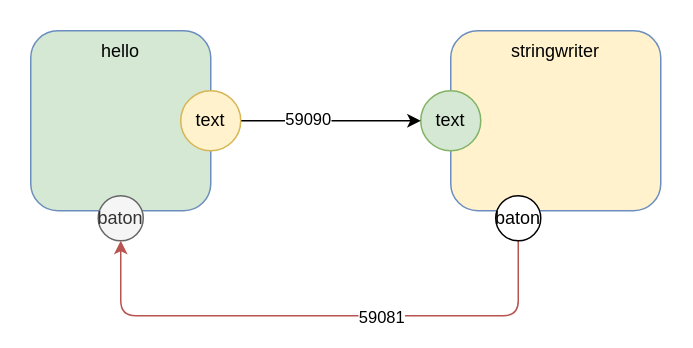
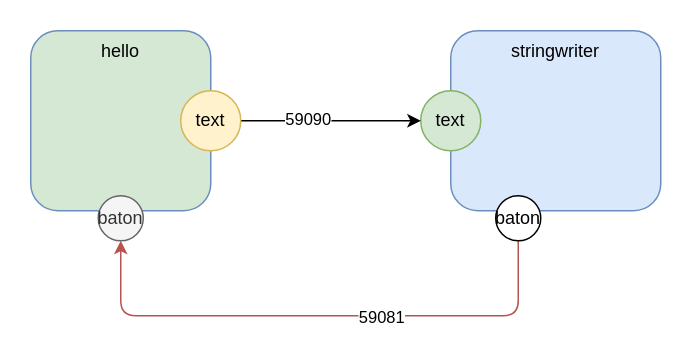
  <mxCell id="0" />
  <mxCell id="1" parent="0" />
  <mxCell id="2" value="hello" style="rounded=1;whiteSpace=wrap;html=1;verticalAlign=top;fillColor=#d5e8d4;strokeColor=#6c8ebf;" vertex="1" parent="1"><mxGeometry x="20" y="20" width="120" height="120" as="geometry" /></mxCell>
- <mxCell id="3" value="stringwriter" style="rounded=1;whiteSpace=wrap;html=1;verticalAlign=top;fillColor=#fff2cc;strokeColor=#6c8ebf;" vertex="1" parent="1"><mxGeometry x="300" y="20" width="140" height="120" as="geometry" /></mxCell>
+ <mxCell id="3" value="stringwriter" style="rounded=1;whiteSpace=wrap;html=1;verticalAlign=top;fillColor=#dae8fc;strokeColor=#6c8ebf;" vertex="1" parent="1"><mxGeometry x="300" y="20" width="140" height="120" as="geometry" /></mxCell>
  <mxCell id="4" value="text" style="ellipse;whiteSpace=wrap;html=1;aspect=fixed;fillColor=#d5e8d4;strokeColor=#82b366;" vertex="1" parent="1"><mxGeometry x="280" y="60" width="40" height="40" as="geometry" /></mxCell>
  <mxCell id="5" style="edgeStyle=orthogonalEdgeStyle;rounded=0;orthogonalLoop=1;jettySize=auto;html=1;" edge="1" parent="1" source="7" target="4"><mxGeometry relative="1" as="geometry" /></mxCell>
  <mxCell id="6" value="59090" style="edgeLabel;html=1;align=center;verticalAlign=middle;resizable=0;points=[];" vertex="1" connectable="0" parent="5"><mxGeometry x="-0.267" y="2" relative="1" as="geometry"><mxPoint as="offset" /></mxGeometry></mxCell>
  <mxCell id="7" value="text" style="ellipse;whiteSpace=wrap;html=1;aspect=fixed;fillColor=#fff2cc;strokeColor=#d6b656;" vertex="1" parent="1"><mxGeometry x="120" y="60" width="40" height="40" as="geometry" /></mxCell>
  <mxCell id="8" value="baton" style="ellipse;whiteSpace=wrap;html=1;aspect=fixed;fillColor=#f5f5f5;strokeColor=#666666;fontColor=#333333;" vertex="1" parent="1"><mxGeometry x="65" y="130" width="30" height="30" as="geometry" /></mxCell>
  <mxCell id="9" style="edgeStyle=orthogonalEdgeStyle;rounded=1;orthogonalLoop=1;jettySize=auto;html=1;fillColor=#f8cecc;strokeColor=#b85450;entryX=0.5;entryY=1;entryDx=0;entryDy=0;exitX=0.5;exitY=1;exitDx=0;exitDy=0;" edge="1" parent="1" source="11" target="8"><mxGeometry relative="1" as="geometry"><mxPoint x="345" y="180" as="sourcePoint" /><mxPoint x="80" y="200" as="targetPoint" /><Array as="points"><mxPoint x="345" y="210" /><mxPoint x="80" y="210" /></Array></mxGeometry></mxCell>
  <mxCell id="10" value="59081" style="edgeLabel;html=1;align=center;verticalAlign=middle;resizable=0;points=[];" vertex="1" connectable="0" parent="9"><mxGeometry x="-0.222" relative="1" as="geometry"><mxPoint as="offset" /></mxGeometry></mxCell>
  <mxCell id="11" value="baton" style="ellipse;whiteSpace=wrap;html=1;aspect=fixed;" vertex="1" parent="1"><mxGeometry x="330" y="130" width="30" height="30" as="geometry" /></mxCell>
